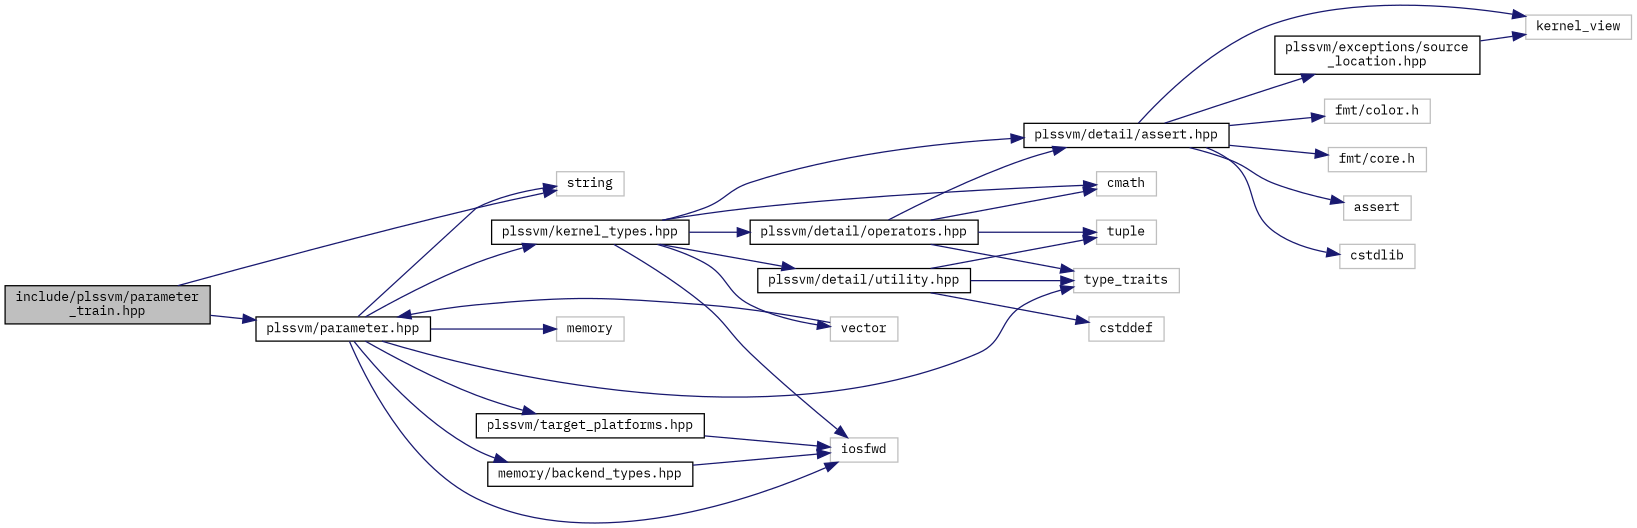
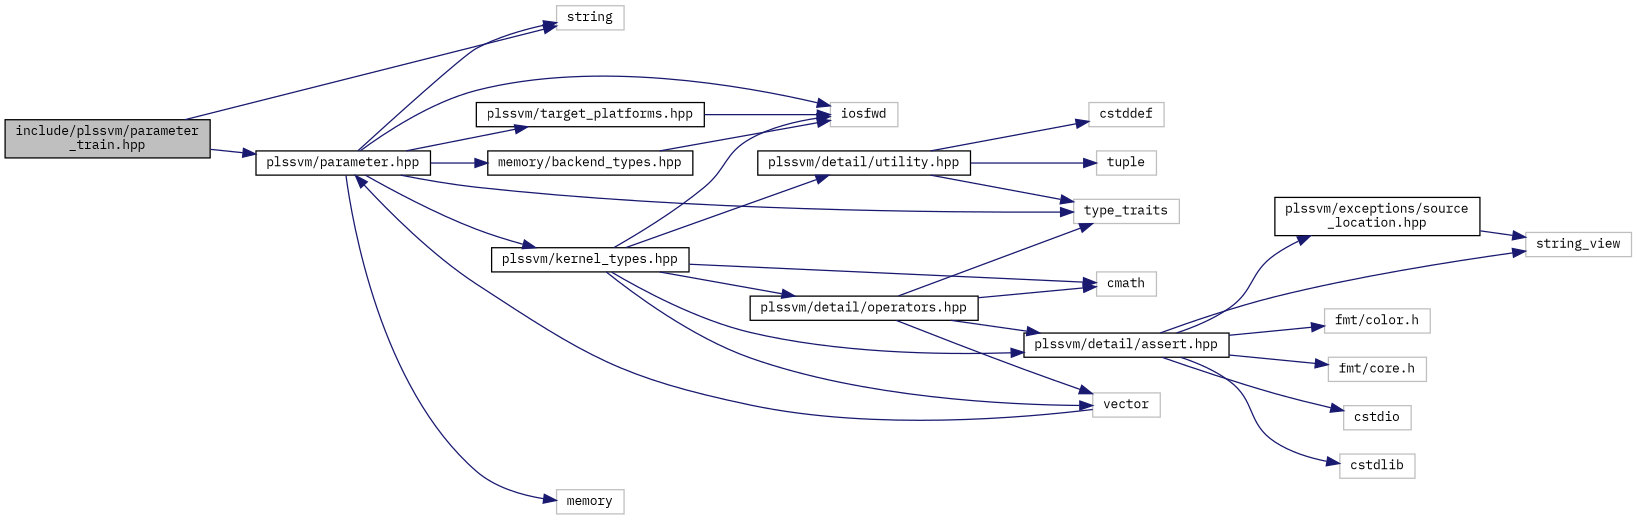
  digraph {
    fontname="IBM Plex Mono"
    rankdir=LR
    node [color=grey75 fillcolor=white fontname="IBM Plex Mono" fontsize=10 shape=record style=filled]
    edge [color=midnightblue fontname="IBM Plex Mono" fontsize=10 labelfontname=Helvetica labelfontsize=10 style=solid]
    n1 [color=black fillcolor=grey75 fontcolor=black height=0.2 label="include/plssvm/parameter\l_train.hpp" width=0.4]
    n2 [color=black height=0.2 label="plssvm/parameter.hpp" width=0.4]
    n3 [height=0.2 label=string width=0.4]
    n4 [color=black height=0.2 label="memory/backend_types.hpp" width=0.4]
    n5 [height=0.2 label=iosfwd width=0.4]
    n6 [color=black height=0.2 label="plssvm/kernel_types.hpp" width=0.4]
    n7 [height=0.2 label=type_traits width=0.4]
    n8 [color=black height=0.2 label="plssvm/target_platforms.hpp" width=0.4]
    n9 [height=0.2 label=memory width=0.4]
    n10 [height=0.2 label=vector width=0.4]
    n11 [color=black height=0.2 label="plssvm/detail/assert.hpp" width=0.4]
    n12 [color=black height=0.2 label="plssvm/detail/operators.hpp" width=0.4]
    n13 [height=0.2 label=cmath width=0.4]
    n14 [color=black height=0.2 label="plssvm/detail/utility.hpp" width=0.4]
    n15 [color=black height=0.2 label="plssvm/exceptions/source\l_location.hpp" width=0.4]
-   n16 [height=0.2 label=kernel_view width=0.4]
+   n16 [height=0.2 label=string_view width=0.4]
    n17 [height=0.2 label="fmt/color.h" width=0.4]
    n18 [height=0.2 label="fmt/core.h" width=0.4]
-   n19 [height=0.2 label=assert width=0.4]
+   n19 [height=0.2 label=cstdio width=0.4]
    n20 [height=0.2 label=cstdlib width=0.4]
    n21 [height=0.2 label=cstddef width=0.4]
    n22 [height=0.2 label=tuple width=0.4]
    n1 -> n2
    n1 -> n3
    n2 -> n3
    n2 -> n4
    n2 -> n5
    n2 -> n6
    n2 -> n7
    n2 -> n8
    n2 -> n9
    n4 -> n5
    n6 -> n5
    n6 -> n10
    n6 -> n11
    n6 -> n12
    n6 -> n13
    n6 -> n14
    n8 -> n5
    n10 -> n2
    n11 -> n15
    n11 -> n16
    n11 -> n17
    n11 -> n18
    n11 -> n19
    n11 -> n20
    n12 -> n7
-   n12 -> n22
+   n12 -> n10
    n12 -> n11
    n12 -> n13
    n14 -> n7
    n14 -> n21
    n14 -> n22
    n15 -> n16
  }
